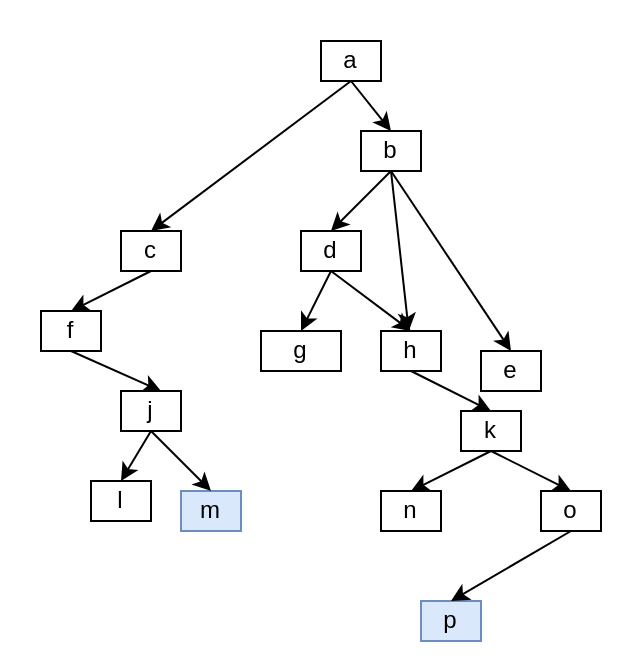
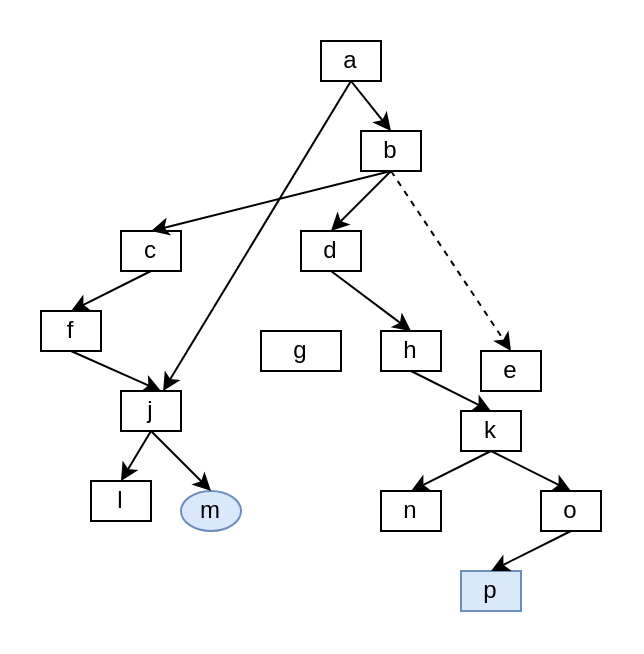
  <mxCell id="0" />
  <mxCell id="1" parent="0" />
  <mxCell id="2" value="a" style="rounded=0;whiteSpace=wrap;html=1;" vertex="1" parent="1"><mxGeometry x="160" y="20" width="30" height="20" as="geometry" /></mxCell>
  <mxCell id="3" value="e" style="rounded=0;whiteSpace=wrap;html=1;" vertex="1" parent="1"><mxGeometry x="240" y="175" width="30" height="20" as="geometry" /></mxCell>
  <mxCell id="4" value="c" style="rounded=0;whiteSpace=wrap;html=1;" vertex="1" parent="1"><mxGeometry x="60" y="115" width="30" height="20" as="geometry" /></mxCell>
  <mxCell id="5" value="b" style="rounded=0;whiteSpace=wrap;html=1;" vertex="1" parent="1"><mxGeometry x="180" y="65" width="30" height="20" as="geometry" /></mxCell>
  <mxCell id="6" value="f" style="rounded=0;whiteSpace=wrap;html=1;" vertex="1" parent="1"><mxGeometry x="20" y="155" width="30" height="20" as="geometry" /></mxCell>
  <mxCell id="7" value="j" style="rounded=0;whiteSpace=wrap;html=1;" vertex="1" parent="1"><mxGeometry x="60" y="195" width="30" height="20" as="geometry" /></mxCell>
  <mxCell id="8" value="l" style="rounded=0;whiteSpace=wrap;html=1;" vertex="1" parent="1"><mxGeometry x="45" y="240" width="30" height="20" as="geometry" /></mxCell>
- <mxCell id="9" value="m" style="rounded=0;whiteSpace=wrap;html=1;fillColor=#dae8fc;strokeColor=#6c8ebf;" vertex="1" parent="1"><mxGeometry x="90" y="245" width="30" height="20" as="geometry" /></mxCell>
+ <mxCell id="9" value="m" style="ellipse;whiteSpace=wrap;html=1;fillColor=#dae8fc;strokeColor=#6c8ebf;" vertex="1" parent="1"><mxGeometry x="90" y="245" width="30" height="20" as="geometry" /></mxCell>
  <mxCell id="10" value="d" style="rounded=0;whiteSpace=wrap;html=1;" vertex="1" parent="1"><mxGeometry x="150" y="115" width="30" height="20" as="geometry" /></mxCell>
  <mxCell id="11" value="h" style="rounded=0;whiteSpace=wrap;html=1;" vertex="1" parent="1"><mxGeometry x="190" y="165" width="30" height="20" as="geometry" /></mxCell>
  <mxCell id="12" value="g" style="rounded=0;whiteSpace=wrap;html=1;" vertex="1" parent="1"><mxGeometry x="130" y="165" width="40" height="20" as="geometry" /></mxCell>
  <mxCell id="13" value="k" style="rounded=0;whiteSpace=wrap;html=1;" vertex="1" parent="1"><mxGeometry x="230" y="205" width="30" height="20" as="geometry" /></mxCell>
  <mxCell id="14" value="n" style="rounded=0;whiteSpace=wrap;html=1;" vertex="1" parent="1"><mxGeometry x="190" y="245" width="30" height="20" as="geometry" /></mxCell>
  <mxCell id="15" value="o" style="rounded=0;whiteSpace=wrap;html=1;" vertex="1" parent="1"><mxGeometry x="270" y="245" width="30" height="20" as="geometry" /></mxCell>
- <mxCell id="16" value="p" style="rounded=0;whiteSpace=wrap;html=1;fillColor=#dae8fc;strokeColor=#6c8ebf;" vertex="1" parent="1"><mxGeometry x="210" y="300" width="30" height="20" as="geometry" /></mxCell>
- <mxCell id="17" value="" style="endArrow=classic;html=1;exitX=0.5;exitY=1;exitDx=0;exitDy=0;entryX=0.5;entryY=0;entryDx=0;entryDy=0;" edge="1" parent="1" source="2" target="4"><mxGeometry width="50" height="50" relative="1" as="geometry"><mxPoint x="-160" y="235" as="sourcePoint" /><mxPoint x="-110" y="185" as="targetPoint" /></mxGeometry></mxCell>
+ <mxCell id="16" value="p" style="rounded=0;whiteSpace=wrap;html=1;fillColor=#dae8fc;strokeColor=#6c8ebf;" vertex="1" parent="1"><mxGeometry x="230" y="285" width="30" height="20" as="geometry" /></mxCell>
+ <mxCell id="17" value="" style="endArrow=classic;html=1;exitX=0.5;exitY=1;exitDx=0;exitDy=0;" edge="1" parent="1" source="2" target="7"><mxGeometry width="50" height="50" relative="1" as="geometry"><mxPoint x="-160" y="235" as="sourcePoint" /><mxPoint x="-110" y="185" as="targetPoint" /></mxGeometry></mxCell>
  <mxCell id="18" value="" style="endArrow=classic;html=1;exitX=0.5;exitY=1;exitDx=0;exitDy=0;entryX=0.5;entryY=0;entryDx=0;entryDy=0;" edge="1" parent="1" source="2" target="5"><mxGeometry width="50" height="50" relative="1" as="geometry"><mxPoint x="-160" y="275" as="sourcePoint" /><mxPoint x="-110" y="225" as="targetPoint" /></mxGeometry></mxCell>
  <mxCell id="19" value="" style="endArrow=classic;html=1;exitX=0.5;exitY=1;exitDx=0;exitDy=0;entryX=0.5;entryY=0;entryDx=0;entryDy=0;" edge="1" parent="1" source="4" target="6"><mxGeometry width="50" height="50" relative="1" as="geometry"><mxPoint x="-150" y="355" as="sourcePoint" /><mxPoint x="-100" y="305" as="targetPoint" /></mxGeometry></mxCell>
  <mxCell id="20" value="" style="endArrow=classic;html=1;exitX=0.5;exitY=1;exitDx=0;exitDy=0;" edge="1" parent="1" source="6"><mxGeometry width="50" height="50" relative="1" as="geometry"><mxPoint x="-120" y="405" as="sourcePoint" /><mxPoint x="80" y="195" as="targetPoint" /></mxGeometry></mxCell>
  <mxCell id="21" value="" style="endArrow=classic;html=1;exitX=0.5;exitY=1;exitDx=0;exitDy=0;entryX=0.5;entryY=0;entryDx=0;entryDy=0;" edge="1" parent="1" source="7" target="8"><mxGeometry width="50" height="50" relative="1" as="geometry"><mxPoint x="-120" y="395" as="sourcePoint" /><mxPoint x="-70" y="345" as="targetPoint" /></mxGeometry></mxCell>
  <mxCell id="22" value="" style="endArrow=classic;html=1;exitX=0.5;exitY=1;exitDx=0;exitDy=0;entryX=0.5;entryY=0;entryDx=0;entryDy=0;" edge="1" parent="1" source="7" target="9"><mxGeometry width="50" height="50" relative="1" as="geometry"><mxPoint x="-40" y="405" as="sourcePoint" /><mxPoint x="10" y="355" as="targetPoint" /></mxGeometry></mxCell>
- <mxCell id="23" value="" style="endArrow=classic;html=1;exitX=0.5;exitY=1;exitDx=0;exitDy=0;" edge="1" parent="1" source="5" target="11"><mxGeometry width="50" height="50" relative="1" as="geometry"><mxPoint x="-40" y="375" as="sourcePoint" /><mxPoint x="10" y="325" as="targetPoint" /></mxGeometry></mxCell>
+ <mxCell id="23" value="" style="endArrow=classic;html=1;exitX=0.5;exitY=1;exitDx=0;exitDy=0;entryX=0.5;entryY=0;entryDx=0;entryDy=0;" edge="1" parent="1" source="5" target="4"><mxGeometry width="50" height="50" relative="1" as="geometry"><mxPoint x="-40" y="375" as="sourcePoint" /><mxPoint x="10" y="325" as="targetPoint" /></mxGeometry></mxCell>
  <mxCell id="24" value="" style="endArrow=classic;html=1;exitX=0.5;exitY=1;exitDx=0;exitDy=0;entryX=0.5;entryY=0;entryDx=0;entryDy=0;" edge="1" parent="1" source="5" target="10"><mxGeometry width="50" height="50" relative="1" as="geometry"><mxPoint x="-160" y="485" as="sourcePoint" /><mxPoint x="-110" y="435" as="targetPoint" /></mxGeometry></mxCell>
- <mxCell id="25" value="" style="endArrow=classic;html=1;exitX=0.5;exitY=1;exitDx=0;exitDy=0;entryX=0.5;entryY=0;entryDx=0;entryDy=0;" edge="1" parent="1" source="5" target="3"><mxGeometry width="50" height="50" relative="1" as="geometry"><mxPoint x="-30" y="455" as="sourcePoint" /><mxPoint x="20" y="405" as="targetPoint" /></mxGeometry></mxCell>
- <mxCell id="26" value="" style="endArrow=classic;html=1;exitX=0.5;exitY=1;exitDx=0;exitDy=0;entryX=0.5;entryY=0;entryDx=0;entryDy=0;" edge="1" parent="1" source="10" target="12"><mxGeometry width="50" height="50" relative="1" as="geometry"><mxPoint x="-210" y="455" as="sourcePoint" /><mxPoint x="-160" y="405" as="targetPoint" /></mxGeometry></mxCell>
+ <mxCell id="25" value="" style="endArrow=classic;html=1;exitX=0.5;exitY=1;exitDx=0;exitDy=0;entryX=0.5;entryY=0;entryDx=0;entryDy=0;dashed=1;" edge="1" parent="1" source="5" target="3"><mxGeometry width="50" height="50" relative="1" as="geometry"><mxPoint x="-30" y="455" as="sourcePoint" /><mxPoint x="20" y="405" as="targetPoint" /></mxGeometry></mxCell>
  <mxCell id="27" value="" style="endArrow=classic;html=1;exitX=0.5;exitY=1;exitDx=0;exitDy=0;entryX=0.5;entryY=0;entryDx=0;entryDy=0;" edge="1" parent="1" source="10" target="11"><mxGeometry width="50" height="50" relative="1" as="geometry"><mxPoint x="-170" y="455" as="sourcePoint" /><mxPoint x="-120" y="405" as="targetPoint" /></mxGeometry></mxCell>
  <mxCell id="28" value="" style="endArrow=classic;html=1;exitX=0.5;exitY=1;exitDx=0;exitDy=0;entryX=0.5;entryY=0;entryDx=0;entryDy=0;" edge="1" parent="1" source="11" target="13"><mxGeometry width="50" height="50" relative="1" as="geometry"><mxPoint x="-30" y="465" as="sourcePoint" /><mxPoint x="20" y="415" as="targetPoint" /></mxGeometry></mxCell>
  <mxCell id="29" value="" style="endArrow=classic;html=1;exitX=0.5;exitY=1;exitDx=0;exitDy=0;entryX=0.5;entryY=0;entryDx=0;entryDy=0;" edge="1" parent="1" source="13" target="14"><mxGeometry width="50" height="50" relative="1" as="geometry"><mxPoint x="40" y="435" as="sourcePoint" /><mxPoint x="90" y="385" as="targetPoint" /></mxGeometry></mxCell>
  <mxCell id="30" value="" style="endArrow=classic;html=1;exitX=0.5;exitY=1;exitDx=0;exitDy=0;entryX=0.5;entryY=0;entryDx=0;entryDy=0;" edge="1" parent="1" source="13" target="15"><mxGeometry width="50" height="50" relative="1" as="geometry"><mxPoint x="40" y="445" as="sourcePoint" /><mxPoint x="90" y="395" as="targetPoint" /></mxGeometry></mxCell>
  <mxCell id="31" value="" style="endArrow=classic;html=1;exitX=0.5;exitY=1;exitDx=0;exitDy=0;entryX=0.5;entryY=0;entryDx=0;entryDy=0;" edge="1" parent="1" source="15" target="16"><mxGeometry width="50" height="50" relative="1" as="geometry"><mxPoint x="20" y="465" as="sourcePoint" /><mxPoint x="70" y="415" as="targetPoint" /></mxGeometry></mxCell>
